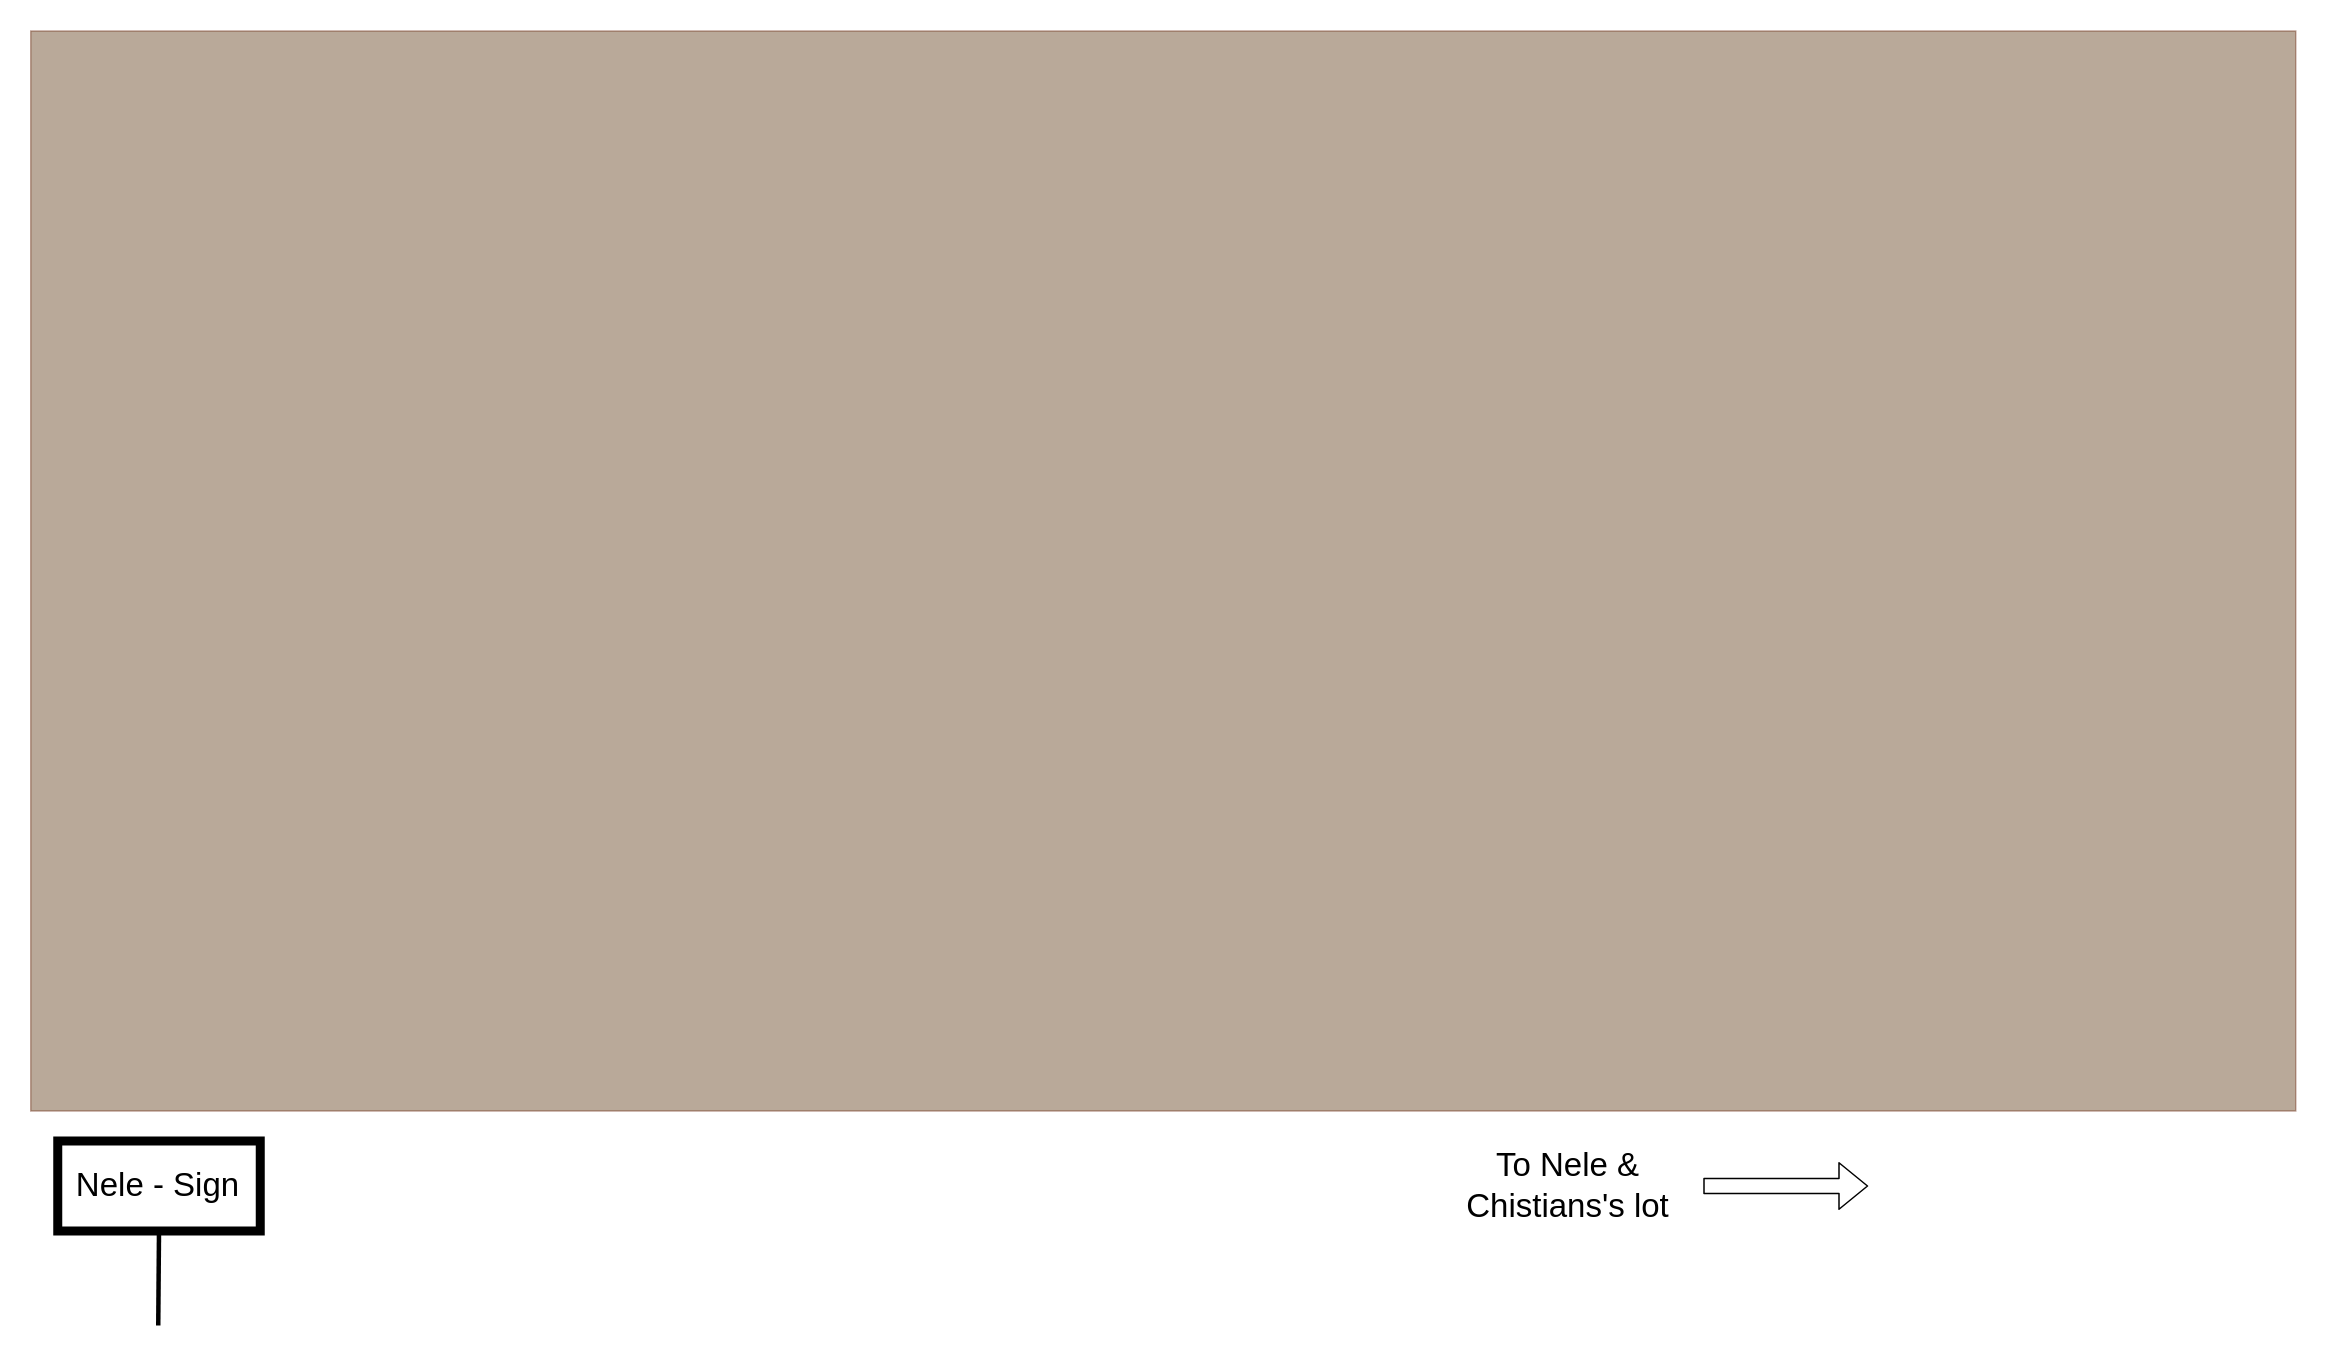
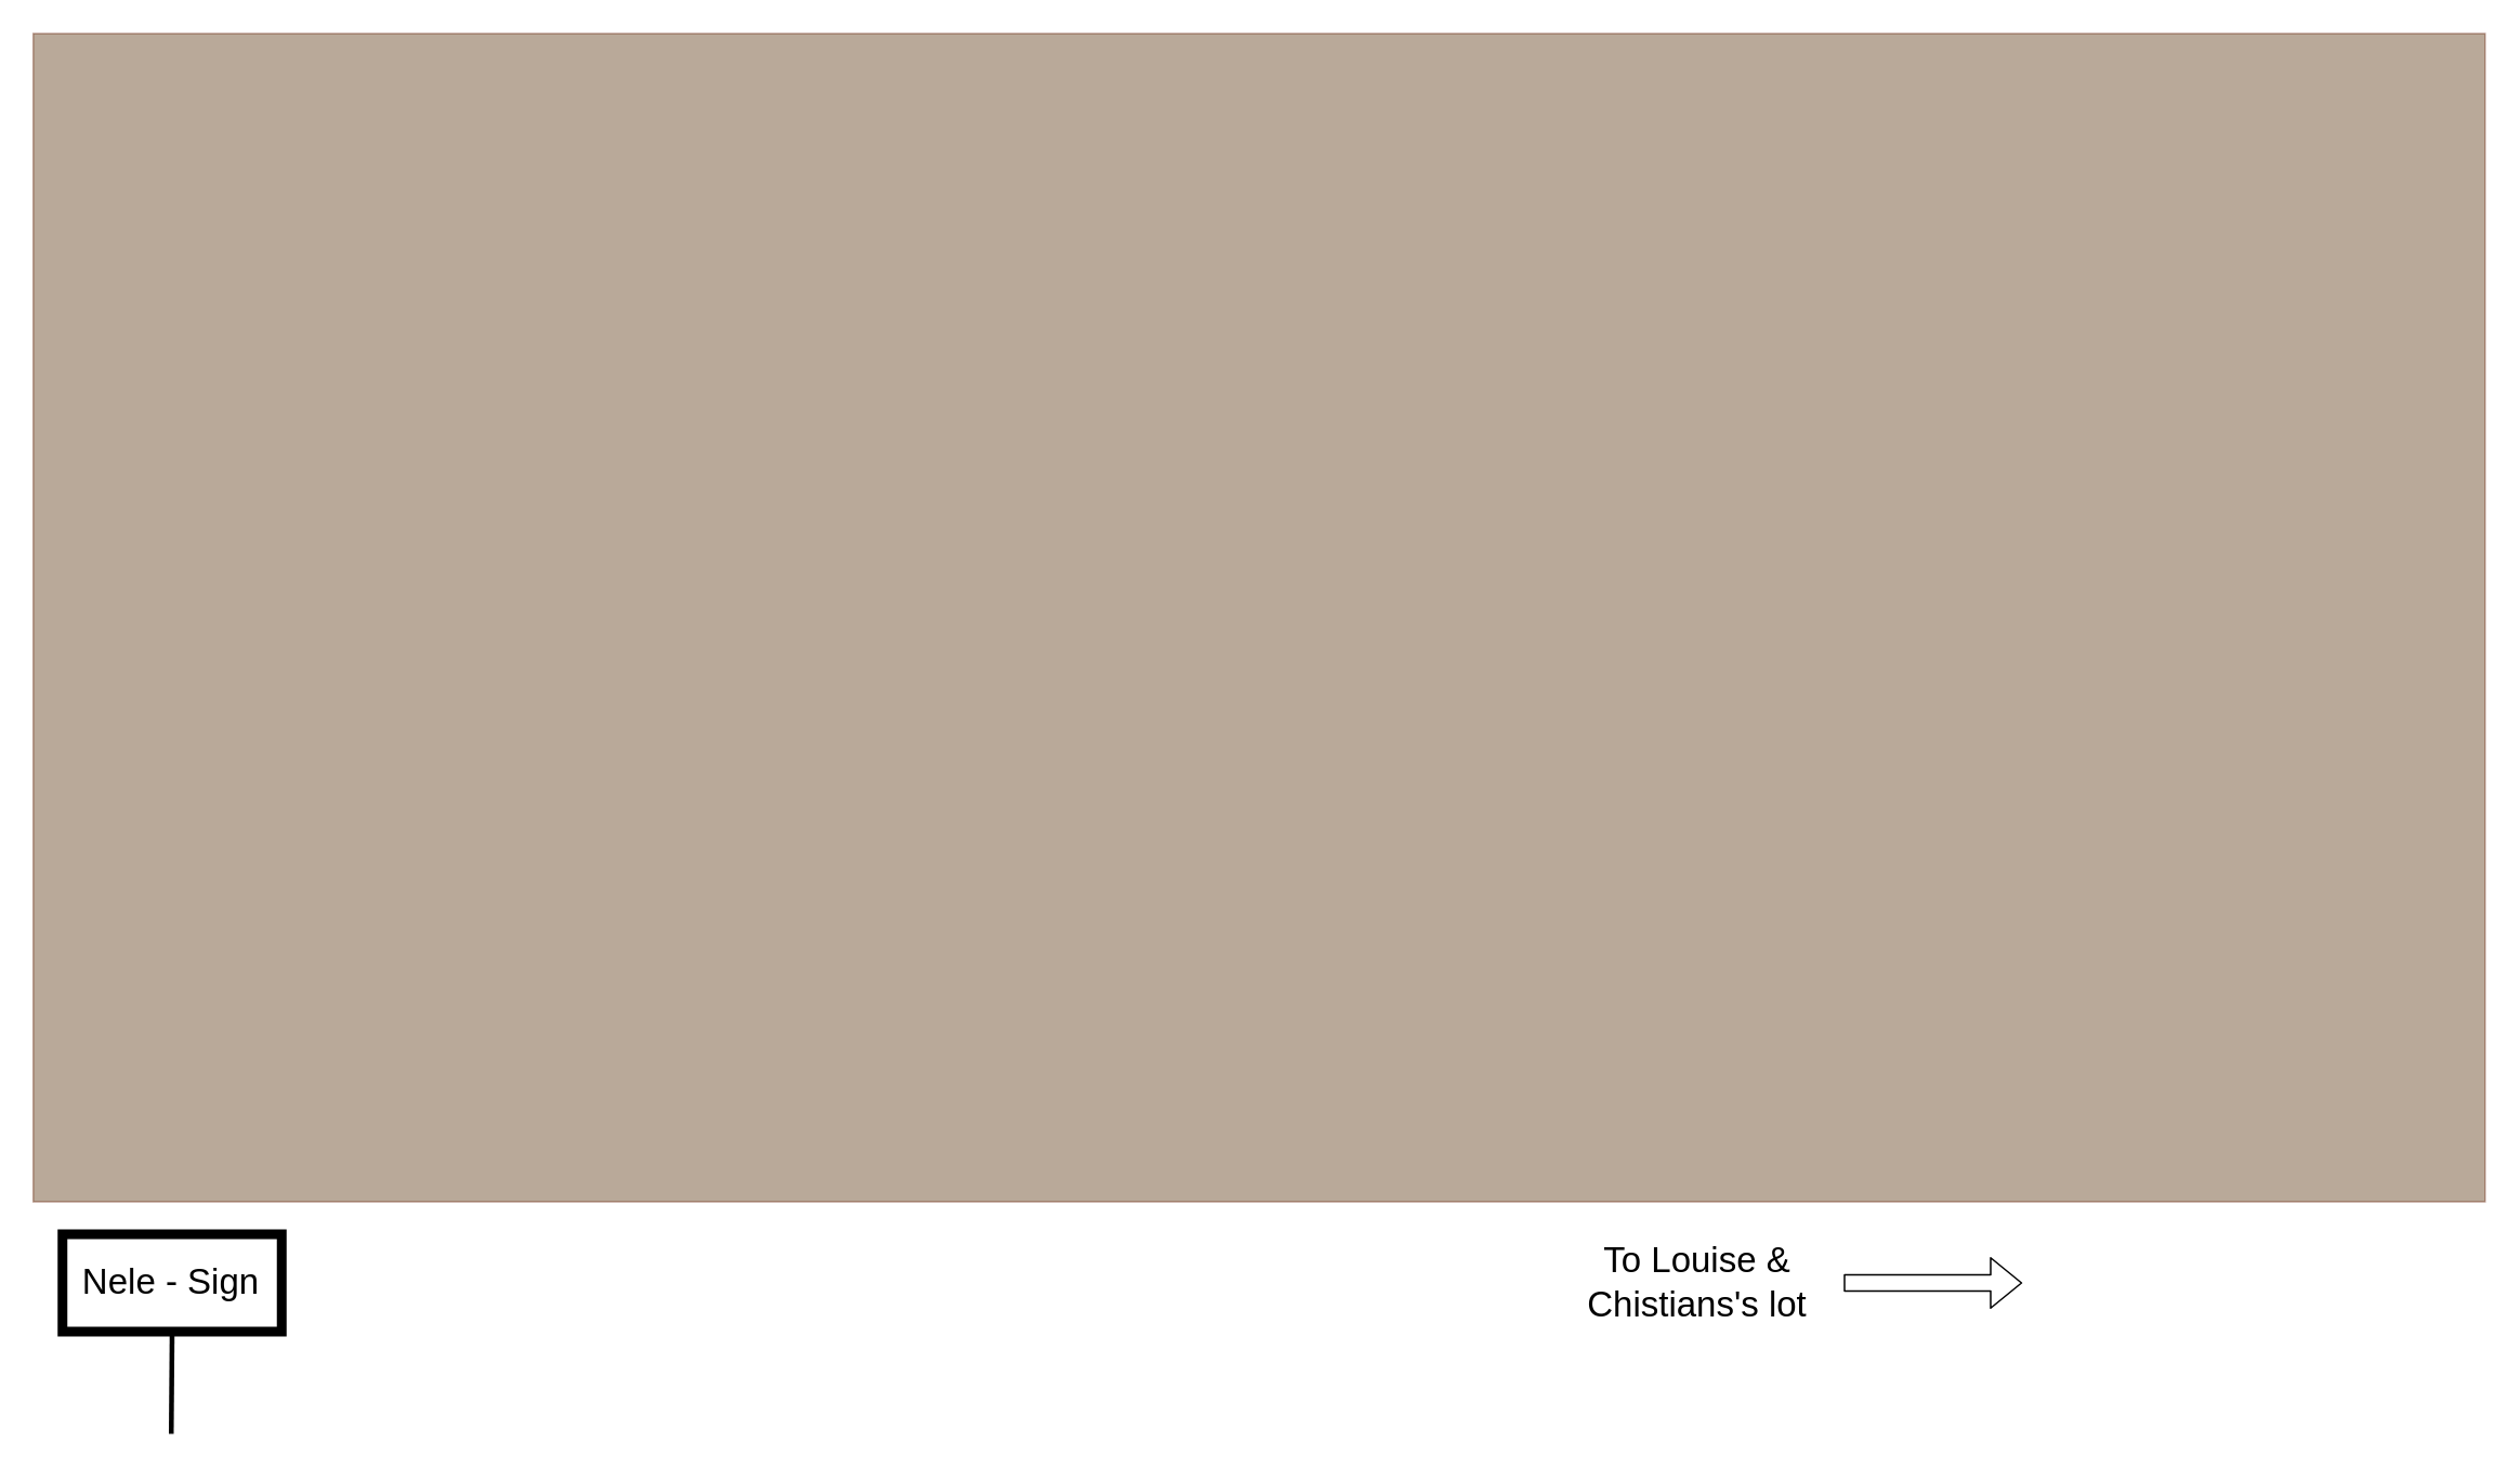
  <mxCell id="0" />
  <mxCell id="1" parent="0" />
  <mxCell id="2" value="" style="rounded=0;whiteSpace=wrap;html=1;fillColor=#522800;fontColor=#ffffff;strokeColor=#631C00;gradientColor=none;opacity=40;" vertex="1" parent="1"><mxGeometry x="20" y="20" width="1510" height="720" as="geometry" /></mxCell>
  <mxCell id="3" value="&lt;font style=&quot;font-size: 22px&quot;&gt;Nele - Sign&lt;/font&gt;" style="text;html=1;strokeColor=none;fillColor=none;align=center;verticalAlign=middle;whiteSpace=wrap;rounded=0;" vertex="1" parent="1"><mxGeometry x="30" y="760" width="150" height="60" as="geometry" /></mxCell>
- <mxCell id="4" value="&lt;font style=&quot;font-size: 22px&quot;&gt;To Nele &amp;amp; Chistians's lot&lt;/font&gt;" style="text;html=1;strokeColor=none;fillColor=none;align=center;verticalAlign=middle;whiteSpace=wrap;rounded=0;" vertex="1" parent="1"><mxGeometry x="970" y="760" width="150" height="60" as="geometry" /></mxCell>
+ <mxCell id="4" value="&lt;font style=&quot;font-size: 22px&quot;&gt;To Louise &amp;amp; Chistians's lot&lt;/font&gt;" style="text;html=1;strokeColor=none;fillColor=none;align=center;verticalAlign=middle;whiteSpace=wrap;rounded=0;" vertex="1" parent="1"><mxGeometry x="970" y="760" width="150" height="60" as="geometry" /></mxCell>
  <mxCell id="5" value="" style="shape=flexArrow;endArrow=classic;html=1;fontSize=22;" edge="1" parent="1"><mxGeometry width="50" height="50" relative="1" as="geometry"><mxPoint x="1135" y="790" as="sourcePoint" /><mxPoint x="1245" y="790" as="targetPoint" /></mxGeometry></mxCell>
  <mxCell id="6" value="" style="rounded=0;whiteSpace=wrap;html=1;fontSize=22;strokeColor=#000000;fillColor=none;strokeWidth=6;" vertex="1" parent="1"><mxGeometry x="38" y="760" width="135" height="60" as="geometry" /></mxCell>
  <mxCell id="7" value="" style="endArrow=none;html=1;fontSize=22;entryX=0.5;entryY=1;entryDx=0;entryDy=0;strokeColor=#000000;strokeWidth=3;" edge="1" parent="1" target="6"><mxGeometry width="50" height="50" relative="1" as="geometry"><mxPoint x="105" y="883" as="sourcePoint" /><mxPoint x="150" y="870" as="targetPoint" /></mxGeometry></mxCell>
